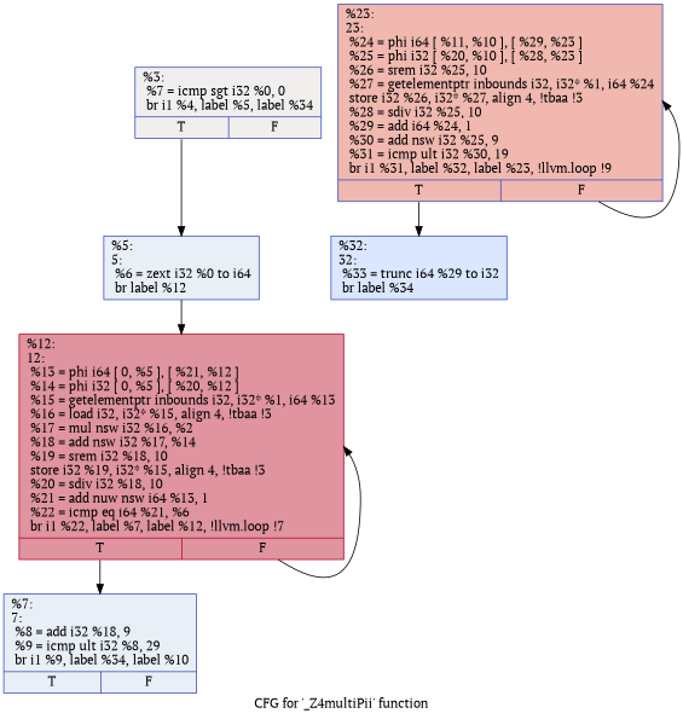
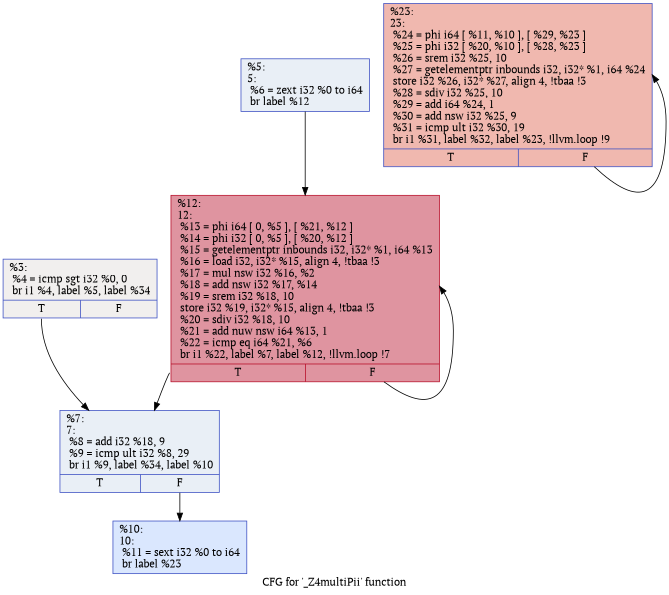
  digraph {
    fontname="PT Serif"
    label="CFG for '_Z4multiPii' function"
    node [color="#3d50c3ff" fillcolor="#cedaeb70" fontname="PT Serif" shape=record style=filled]
    edge [fontname="PT Serif" tailport=s0]
-   n1 [fillcolor="#e0dbd870" label="{%3:\l  %7 = icmp sgt i32 %0, 0\l  br i1 %4, label %5, label %34\l|{<s0>T|<s1>F}}"]
+   n1 [fillcolor="#e0dbd870" label="{%3:\l  %4 = icmp sgt i32 %0, 0\l  br i1 %4, label %5, label %34\l|{<s0>T|<s1>F}}"]
    n2 [label="{%5:\l5:                                                \l  %6 = zext i32 %0 to i64\l  br label %12\l}"]
    n3 [color="#b70d28ff" fillcolor="#b70d2870" label="{%12:\l12:                                               \l  %13 = phi i64 [ 0, %5 ], [ %21, %12 ]\l  %14 = phi i32 [ 0, %5 ], [ %20, %12 ]\l  %15 = getelementptr inbounds i32, i32* %1, i64 %13\l  %16 = load i32, i32* %15, align 4, !tbaa !3\l  %17 = mul nsw i32 %16, %2\l  %18 = add nsw i32 %17, %14\l  %19 = srem i32 %18, 10\l  store i32 %19, i32* %15, align 4, !tbaa !3\l  %20 = sdiv i32 %18, 10\l  %21 = add nuw nsw i64 %13, 1\l  %22 = icmp eq i64 %21, %6\l  br i1 %22, label %7, label %12, !llvm.loop !7\l|{<s0>T|<s1>F}}"]
    n4 [label="{%7:\l7:                                                \l  %8 = add i32 %18, 9\l  %9 = icmp ult i32 %8, 29\l  br i1 %9, label %34, label %10\l|{<s0>T|<s1>F}}"]
+   n5 [fillcolor="#abc8fd70" label="{%10:\l10:                                               \l  %11 = sext i32 %0 to i64\l  br label %23\l}"]
    n6 [fillcolor="#dc5d4a70" label="{%23:\l23:                                               \l  %24 = phi i64 [ %11, %10 ], [ %29, %23 ]\l  %25 = phi i32 [ %20, %10 ], [ %28, %23 ]\l  %26 = srem i32 %25, 10\l  %27 = getelementptr inbounds i32, i32* %1, i64 %24\l  store i32 %26, i32* %27, align 4, !tbaa !3\l  %28 = sdiv i32 %25, 10\l  %29 = add i64 %24, 1\l  %30 = add nsw i32 %25, 9\l  %31 = icmp ult i32 %30, 19\l  br i1 %31, label %32, label %23, !llvm.loop !9\l|{<s0>T|<s1>F}}"]
-   n7 [fillcolor="#abc8fd70" label="{%32:\l32:                                               \l  %33 = trunc i64 %29 to i32\l  br label %34\l}"]
-   n1 -> n2
+   n1 -> n4
    n2 -> n3
    n3 -> n3 [tailport=s1]
    n3 -> n4
+   n4 -> n5 [tailport=s1]
    n6 -> n6 [tailport=s1]
-   n6 -> n7
  }
